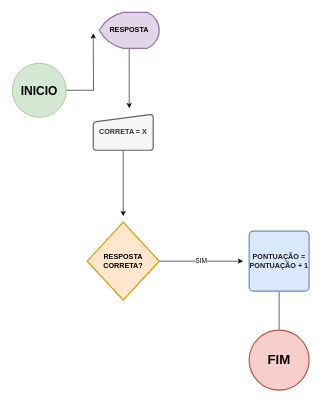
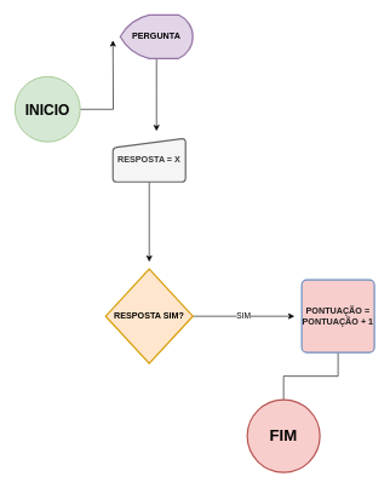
  <mxCell id="0" />
  <mxCell id="1" parent="0" />
  <mxCell id="2" style="edgeStyle=orthogonalEdgeStyle;rounded=0;orthogonalLoop=1;jettySize=auto;html=1;" parent="1" source="3" edge="1"><mxGeometry relative="1" as="geometry"><mxPoint x="155" y="55" as="targetPoint" /></mxGeometry></mxCell>
  <mxCell id="3" value="&lt;font color=&quot;#030303&quot;&gt;INICIO&lt;/font&gt;" style="ellipse;whiteSpace=wrap;html=1;aspect=fixed;fillColor=#d5e8d4;strokeColor=#82b366;fontSize=20;fontStyle=1" parent="1" vertex="1"><mxGeometry x="20" y="105" width="90" height="90" as="geometry" /></mxCell>
  <mxCell id="4" style="edgeStyle=orthogonalEdgeStyle;rounded=0;orthogonalLoop=1;jettySize=auto;html=1;" parent="1" source="5" edge="1"><mxGeometry relative="1" as="geometry"><mxPoint x="215" y="180" as="targetPoint" /></mxGeometry></mxCell>
- <mxCell id="5" value="&lt;font color=&quot;#000000&quot;&gt;RESPOSTA&lt;/font&gt;" style="strokeWidth=2;html=1;shape=mxgraph.flowchart.display;whiteSpace=wrap;fillColor=#e1d5e7;strokeColor=#9673a6;fontStyle=1" parent="1" vertex="1"><mxGeometry x="165" y="20" width="100" height="60" as="geometry" /></mxCell>
+ <mxCell id="5" value="&lt;font color=&quot;#000000&quot;&gt;PERGUNTA&lt;/font&gt;" style="strokeWidth=2;html=1;shape=mxgraph.flowchart.display;whiteSpace=wrap;fillColor=#e1d5e7;strokeColor=#9673a6;fontStyle=1" parent="1" vertex="1"><mxGeometry x="165" y="20" width="100" height="60" as="geometry" /></mxCell>
  <mxCell id="6" style="edgeStyle=orthogonalEdgeStyle;rounded=0;orthogonalLoop=1;jettySize=auto;html=1;" parent="1" source="7" edge="1"><mxGeometry relative="1" as="geometry"><mxPoint x="205" y="360" as="targetPoint" /></mxGeometry></mxCell>
- <mxCell id="7" value="CORRETA = X" style="html=1;strokeWidth=2;shape=manualInput;whiteSpace=wrap;rounded=1;size=13;arcSize=11;fillColor=#f5f5f5;strokeColor=#666666;fontColor=#333333;fontStyle=1" parent="1" vertex="1"><mxGeometry x="155" y="190" width="100" height="60" as="geometry" /></mxCell>
+ <mxCell id="7" value="RESPOSTA = X" style="html=1;strokeWidth=2;shape=manualInput;whiteSpace=wrap;rounded=1;size=13;arcSize=11;fillColor=#f5f5f5;strokeColor=#666666;fontColor=#333333;fontStyle=1" parent="1" vertex="1"><mxGeometry x="155" y="190" width="100" height="60" as="geometry" /></mxCell>
  <mxCell id="8" value="SIM" style="edgeStyle=orthogonalEdgeStyle;rounded=0;orthogonalLoop=1;jettySize=auto;html=1;" parent="1" source="9" edge="1"><mxGeometry relative="1" as="geometry"><mxPoint x="405" y="435" as="targetPoint" /></mxGeometry></mxCell>
- <mxCell id="9" value="&lt;font color=&quot;#000000&quot;&gt;RESPOSTA CORRETA?&lt;/font&gt;" style="strokeWidth=2;html=1;shape=mxgraph.flowchart.decision;whiteSpace=wrap;fillColor=#ffe6cc;strokeColor=#d79b00;fontStyle=1" parent="1" vertex="1"><mxGeometry x="145" y="370" width="120" height="130" as="geometry" /></mxCell>
+ <mxCell id="9" value="&lt;font color=&quot;#000000&quot;&gt;RESPOSTA SIM?&lt;/font&gt;" style="strokeWidth=2;html=1;shape=mxgraph.flowchart.decision;whiteSpace=wrap;fillColor=#ffe6cc;strokeColor=#d79b00;fontStyle=1" parent="1" vertex="1"><mxGeometry x="145" y="370" width="120" height="130" as="geometry" /></mxCell>
  <mxCell id="10" style="edgeStyle=orthogonalEdgeStyle;rounded=0;orthogonalLoop=1;jettySize=auto;html=1;endArrow=none;" parent="1" source="11" target="12" edge="1"><mxGeometry relative="1" as="geometry"><mxPoint x="465" y="540" as="targetPoint" /></mxGeometry></mxCell>
- <mxCell id="11" value="&lt;font color=&quot;#1c1c1c&quot;&gt;PONTUAÇÃO = PONTUAÇÃO + 1&lt;/font&gt;" style="rounded=1;whiteSpace=wrap;html=1;absoluteArcSize=1;arcSize=14;strokeWidth=2;fillColor=#dae8fc;strokeColor=#6c8ebf;fontStyle=1" parent="1" vertex="1"><mxGeometry x="415" y="385" width="100" height="100" as="geometry" /></mxCell>
- <mxCell id="12" value="&lt;font color=&quot;#030303&quot;&gt;FIM&lt;/font&gt;" style="strokeWidth=2;html=1;shape=mxgraph.flowchart.start_2;whiteSpace=wrap;fillColor=#f8cecc;strokeColor=#b85450;fontStyle=1;fontSize=22;" parent="1" vertex="1"><mxGeometry x="415" y="550" width="100" height="100" as="geometry" /></mxCell>
+ <mxCell id="11" value="&lt;font color=&quot;#1c1c1c&quot;&gt;PONTUAÇÃO = PONTUAÇÃO + 1&lt;/font&gt;" style="rounded=1;whiteSpace=wrap;html=1;absoluteArcSize=1;arcSize=14;strokeWidth=2;fillColor=#f8cecc;strokeColor=#6c8ebf;fontStyle=1;" parent="1" vertex="1"><mxGeometry x="415" y="385" width="100" height="100" as="geometry" /></mxCell>
+ <mxCell id="12" value="&lt;font color=&quot;#030303&quot;&gt;FIM&lt;/font&gt;" style="strokeWidth=2;html=1;shape=mxgraph.flowchart.start_2;whiteSpace=wrap;fillColor=#f8cecc;strokeColor=#b85450;fontStyle=1;fontSize=22;" parent="1" vertex="1"><mxGeometry x="340" y="550" width="100" height="100" as="geometry" /></mxCell>
